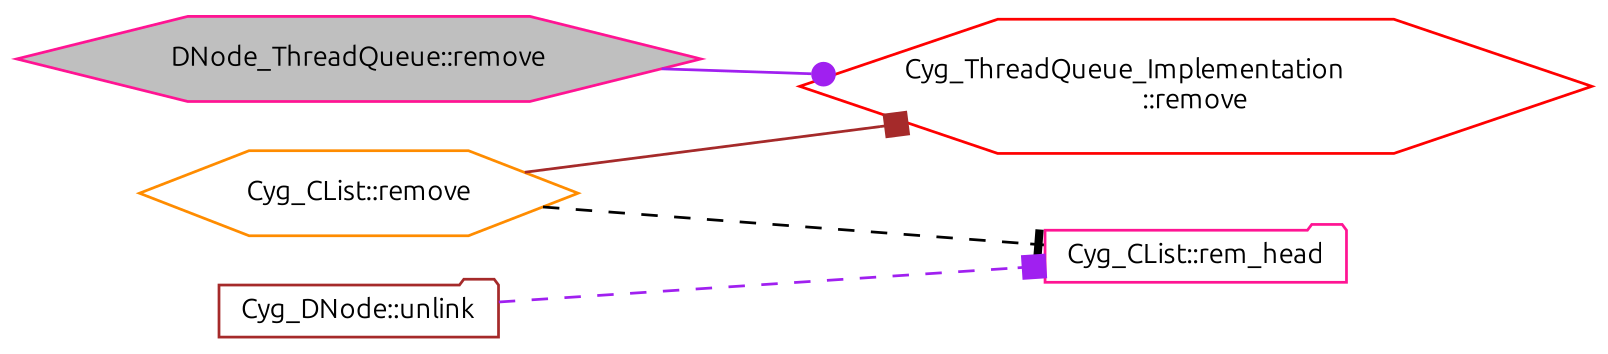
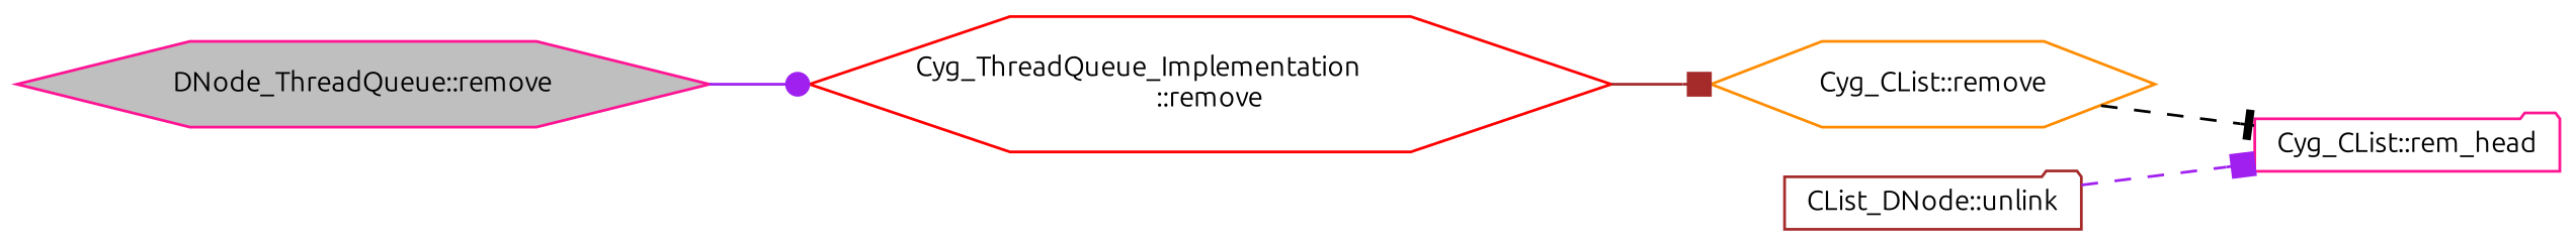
  digraph {
    fontname=Ubuntu
    rankdir=LR
    node [color=deeppink fillcolor=white fontname=Ubuntu fontsize=10 shape=hexagon style=filled]
    edge [arrowhead=box color=purple fontname=Ubuntu fontsize=10 labelfontname=Helvetica labelfontsize=10 style=solid]
    n1 [fillcolor=grey75 fontcolor=black height=0.2 label="DNode_ThreadQueue::remove" width=0.4]
    n2 [color=red height=0.2 label="Cyg_ThreadQueue_Implementation\l::remove" width=0.4]
    n3 [color=darkorange height=0.2 label="Cyg_CList::remove" width=0.4]
    n4 [height=0.2 label="Cyg_CList::rem_head" shape=folder width=0.4]
-   n5 [color=brown height=0.2 label="Cyg_DNode::unlink" shape=folder width=0.4]
+   n5 [color=brown height=0.2 label="CList_DNode::unlink" shape=folder width=0.4]
    n1 -> n2 [arrowhead=dot]
-   n3 -> n2 [color=brown]
+   n2 -> n3 [color=brown]
    n3 -> n4 [arrowhead=tee color=black style=dashed]
    n5 -> n4 [style=dashed]
  }
